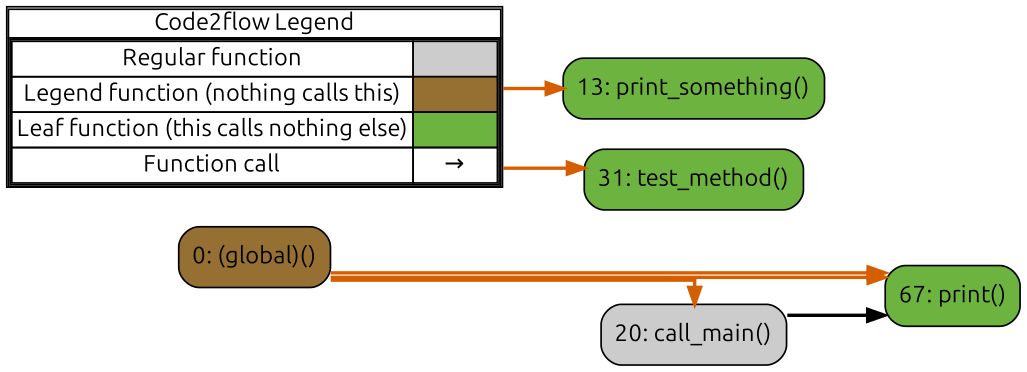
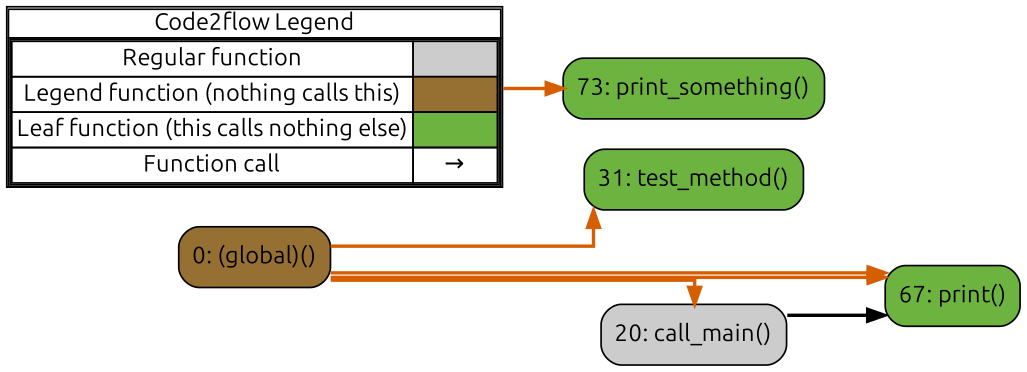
  digraph {
    concentrate=true
    fontname=Ubuntu
    rankdir=LR
    splines=ortho
    node [fontname=Ubuntu shape=rect fillcolor="#6db33f" style="rounded,filled"]
    edge [color="#D55E00" fontname=Ubuntu penwidth=2]
    n1 [label=<         <table cellspacing="0" cellpadding="0" border="1"><tr><td>Code2flow Legend</td></tr><tr><td>         <table cellspacing="0">         <tr><td>Regular function</td><td width="50px" bgcolor='#cccccc'></td></tr>         <tr><td>Legend function (nothing calls this)</td><td bgcolor='#966F33'></td></tr>         <tr><td>Leaf function (this calls nothing else)</td><td bgcolor='#6db33f'></td></tr>         <tr><td>Function call</td><td><font color='black'>&#8594;</font></td></tr>         </table></td></tr></table>         > margin=0 shape=none fillcolor="" style=""]
    n2 [label="31: test_method()"]
    n3 [label="67: print()"]
    n4 [fillcolor="#966F33" label="0: (global)()"]
    n5 [fillcolor="#cccccc" label="20: call_main()"]
-   n6 [label="13: print_something()"]
+   n6 [label="73: print_something()"]
    subgraph sub_1 {
      label=legend
      rank=min
      n1
    }
    subgraph sub_2 {
      label="File: main"
      style=dotted
      n4
      subgraph sub_3 {
        label="Class: TestClass"
        style=dotted
        n2
      }
      subgraph sub_4 {
        label="Class: Output"
        style=dotted
        n3
      }
    }
    subgraph sub_5 {
      label="File: somemodule"
      style=dotted
      subgraph sub_6 {
        label="Class: SomeClass"
        style=dotted
        n5
        n6
      }
    }
    n1 -> n6
-   n1 -> n2
+   n4 -> n2
    n4 -> n3
    n4 -> n3
    n4 -> n3
    n4 -> n3
    n4 -> n3
    n4 -> n5
    n5 -> n3 [color="#000000"]
  }
